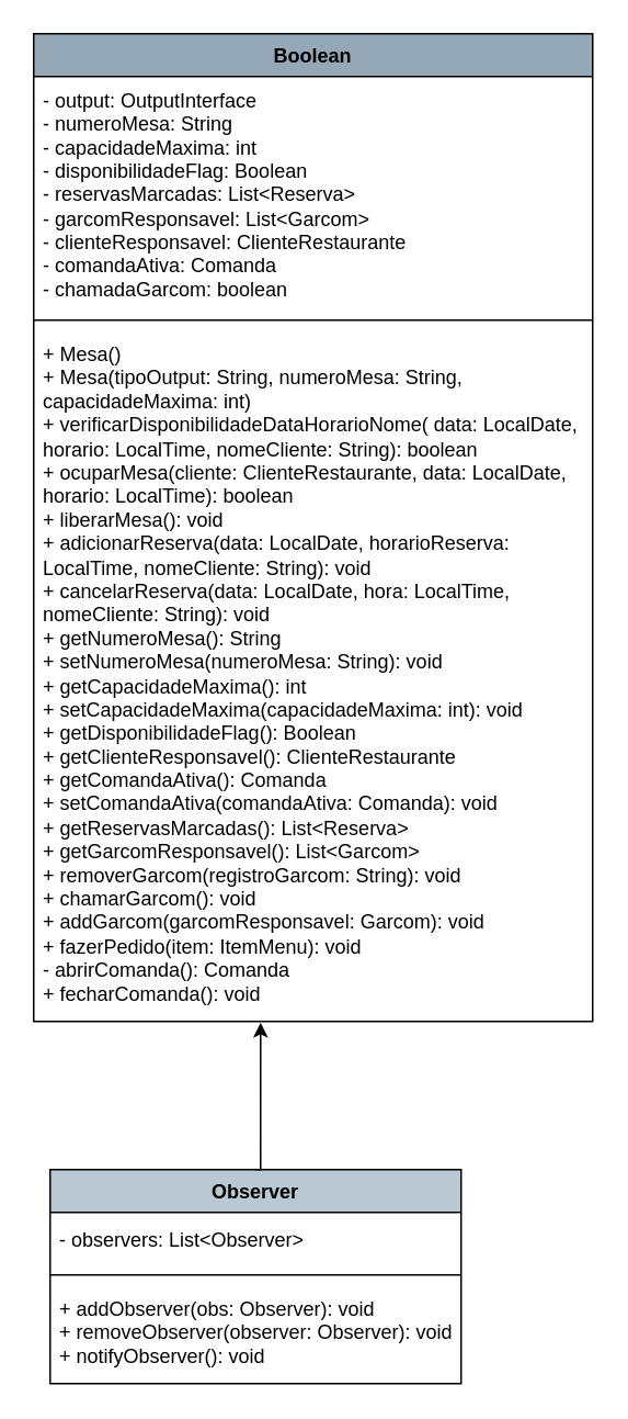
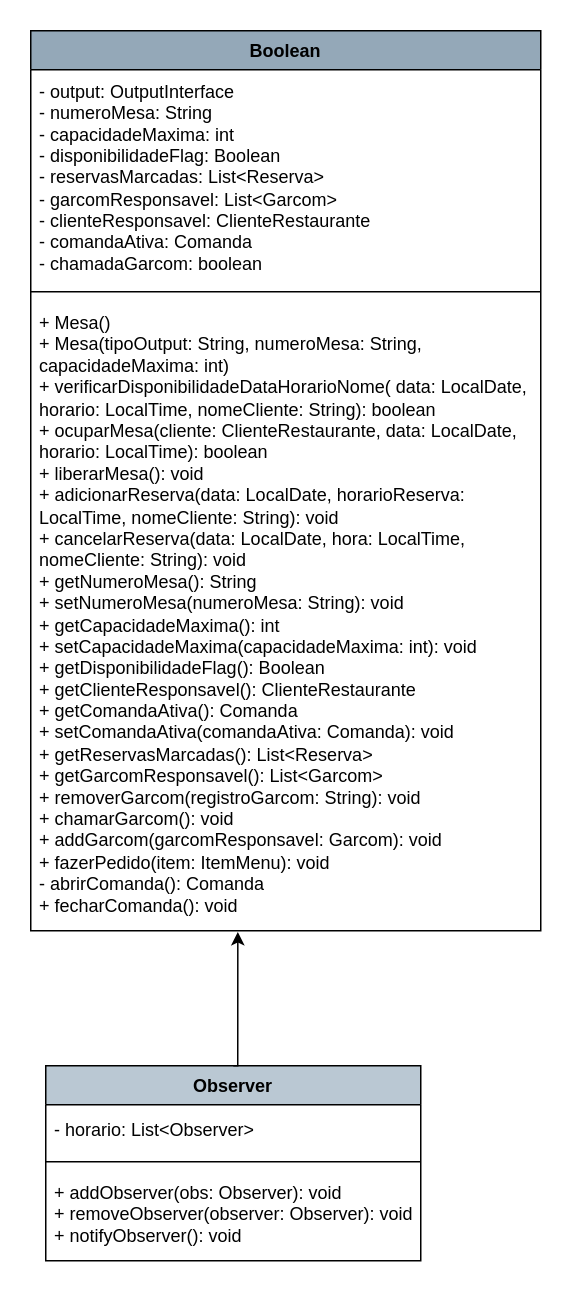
  <mxCell id="0" />
  <mxCell id="1" parent="0" />
  <mxCell id="2" value="Boolean" style="swimlane;fontStyle=1;align=center;verticalAlign=top;childLayout=stackLayout;horizontal=1;startSize=26;horizontalStack=0;resizeParent=1;resizeParentMax=0;resizeLast=0;collapsible=1;marginBottom=0;whiteSpace=wrap;html=1;fillColor=#94A8B8;" vertex="1" parent="1"><mxGeometry x="20" y="20" width="340" height="600" as="geometry" /></mxCell>
  <mxCell id="3" value="&lt;div&gt;- output: OutputInterface&amp;nbsp;&lt;br&gt;- numeroMesa: String&amp;nbsp;&lt;br&gt;- capacidadeMaxima: int&amp;nbsp;&lt;br&gt;- disponibilidadeFlag: Boolean&amp;nbsp;&lt;br&gt;- reservasMarcadas: List&amp;lt;Reserva&amp;gt;&amp;nbsp;&lt;br&gt;- garcomResponsavel: List&amp;lt;Garcom&amp;gt;&amp;nbsp;&lt;br&gt;- clienteResponsavel: ClienteRestaurante&amp;nbsp;&lt;br&gt;- comandaAtiva: Comanda&amp;nbsp;&lt;/div&gt;&lt;div&gt;- chamadaGarcom: boolean&lt;span style=&quot;background-color: initial;&quot;&gt;&lt;br&gt;&lt;/span&gt;&lt;/div&gt;" style="text;strokeColor=none;fillColor=none;align=left;verticalAlign=middle;spacingLeft=4;spacingRight=4;overflow=hidden;rotatable=0;points=[[0,0.5],[1,0.5]];portConstraint=eastwest;whiteSpace=wrap;html=1;" vertex="1" parent="2"><mxGeometry y="26" width="340" height="144" as="geometry" /></mxCell>
  <mxCell id="4" value="" style="line;strokeWidth=1;fillColor=none;align=left;verticalAlign=middle;spacingTop=-1;spacingLeft=3;spacingRight=3;rotatable=0;labelPosition=right;points=[];portConstraint=eastwest;strokeColor=inherit;" vertex="1" parent="2"><mxGeometry y="170" width="340" height="8" as="geometry" /></mxCell>
  <mxCell id="5" value="+ Mesa()&amp;nbsp;&lt;br&gt;+ Mesa(tipoOutput: String, numeroMesa: String,&amp;nbsp; capacidadeMaxima: int)&amp;nbsp;&lt;br&gt;+ verificarDisponibilidadeDataHorarioNome(&amp;nbsp;data: LocalDate, horario: LocalTime,&amp;nbsp;nomeCliente: String): boolean&amp;nbsp;&lt;br&gt;+ ocuparMesa(cliente: ClienteRestaurante,&amp;nbsp;data: LocalDate, horario: LocalTime): boolean&lt;div&gt;+ liberarMesa(): void&amp;nbsp;&lt;br&gt;+ adicionarReserva(data: LocalDate,&amp;nbsp;horarioReserva: LocalTime,&amp;nbsp;nomeCliente: String): void&amp;nbsp;&lt;br&gt;+ cancelarReserva(data: LocalDate, hora:&amp;nbsp;LocalTime, nomeCliente: String): void&amp;nbsp;&lt;br&gt;+ getNumeroMesa(): String&amp;nbsp;&lt;br&gt;+ setNumeroMesa(numeroMesa: String): void&amp;nbsp;&lt;br&gt;+ getCapacidadeMaxima(): int&amp;nbsp;&lt;br&gt;+ setCapacidadeMaxima(capacidadeMaxima: int):&amp;nbsp;void&amp;nbsp;&lt;br&gt;+ getDisponibilidadeFlag(): Boolean&amp;nbsp;&lt;br&gt;+ getClienteResponsavel(): ClienteRestaurante&amp;nbsp;&lt;br&gt;+ getComandaAtiva(): Comanda&amp;nbsp;&lt;br&gt;+ setComandaAtiva(comandaAtiva: Comanda): void&amp;nbsp;&lt;br&gt;+ getReservasMarcadas(): List&amp;lt;Reserva&amp;gt;&amp;nbsp;&lt;br&gt;+ getGarcomResponsavel(): List&amp;lt;Garcom&amp;gt;&amp;nbsp;&lt;br&gt;+ removerGarcom(registroGarcom: String): void&amp;nbsp;&lt;br&gt;+ chamarGarcom(): void&amp;nbsp;&lt;br&gt;+ addGarcom(garcomResponsavel: Garcom): void&amp;nbsp;&lt;br&gt;+ fazerPedido(item: ItemMenu): void&amp;nbsp;&lt;br&gt;- abrirComanda(): Comanda&amp;nbsp;&lt;br&gt;+ fecharComanda(): void&lt;/div&gt;" style="text;strokeColor=none;fillColor=none;align=left;verticalAlign=middle;spacingLeft=4;spacingRight=4;overflow=hidden;rotatable=0;points=[[0,0.5],[1,0.5]];portConstraint=eastwest;whiteSpace=wrap;html=1;" vertex="1" parent="2"><mxGeometry y="178" width="340" height="422" as="geometry" /></mxCell>
  <mxCell id="6" value="Observer" style="swimlane;fontStyle=1;align=center;verticalAlign=top;childLayout=stackLayout;horizontal=1;startSize=26;horizontalStack=0;resizeParent=1;resizeParentMax=0;resizeLast=0;collapsible=1;marginBottom=0;whiteSpace=wrap;html=1;fillColor=#BAC8D3;" vertex="1" parent="1"><mxGeometry x="30" y="710" width="250" height="130" as="geometry" /></mxCell>
- <mxCell id="7" value="- observers: List&amp;lt;Observer&amp;gt;" style="text;strokeColor=none;fillColor=none;align=left;verticalAlign=middle;spacingLeft=4;spacingRight=4;overflow=hidden;rotatable=0;points=[[0,0.5],[1,0.5]];portConstraint=eastwest;whiteSpace=wrap;html=1;" vertex="1" parent="6"><mxGeometry y="26" width="250" height="34" as="geometry" /></mxCell>
+ <mxCell id="7" value="- horario: List&amp;lt;Observer&amp;gt;" style="text;strokeColor=none;fillColor=none;align=left;verticalAlign=middle;spacingLeft=4;spacingRight=4;overflow=hidden;rotatable=0;points=[[0,0.5],[1,0.5]];portConstraint=eastwest;whiteSpace=wrap;html=1;" vertex="1" parent="6"><mxGeometry y="26" width="250" height="34" as="geometry" /></mxCell>
  <mxCell id="8" value="" style="line;strokeWidth=1;fillColor=none;align=left;verticalAlign=middle;spacingTop=-1;spacingLeft=3;spacingRight=3;rotatable=0;labelPosition=right;points=[];portConstraint=eastwest;strokeColor=inherit;" vertex="1" parent="6"><mxGeometry y="60" width="250" height="8" as="geometry" /></mxCell>
  <mxCell id="9" value="&lt;div&gt;+ addObserver(obs: Observer): void&lt;/div&gt;&lt;div&gt;+ removeObserver(observer: Observer): void + notifyObserver(): void&amp;nbsp; &amp;nbsp; &amp;nbsp; &amp;nbsp; &amp;nbsp;&amp;nbsp;&lt;/div&gt;" style="text;strokeColor=none;fillColor=none;align=left;verticalAlign=middle;spacingLeft=4;spacingRight=4;overflow=hidden;rotatable=0;points=[[0,0.5],[1,0.5]];portConstraint=eastwest;whiteSpace=wrap;html=1;" vertex="1" parent="6"><mxGeometry y="68" width="250" height="62" as="geometry" /></mxCell>
  <mxCell id="10" style="edgeStyle=orthogonalEdgeStyle;rounded=0;orthogonalLoop=1;jettySize=auto;html=1;exitX=0.5;exitY=0;exitDx=0;exitDy=0;entryX=0.406;entryY=1.002;entryDx=0;entryDy=0;entryPerimeter=0;" edge="1" parent="1" source="6" target="5"><mxGeometry relative="1" as="geometry"><Array as="points"><mxPoint x="158" y="710" /></Array></mxGeometry></mxCell>
